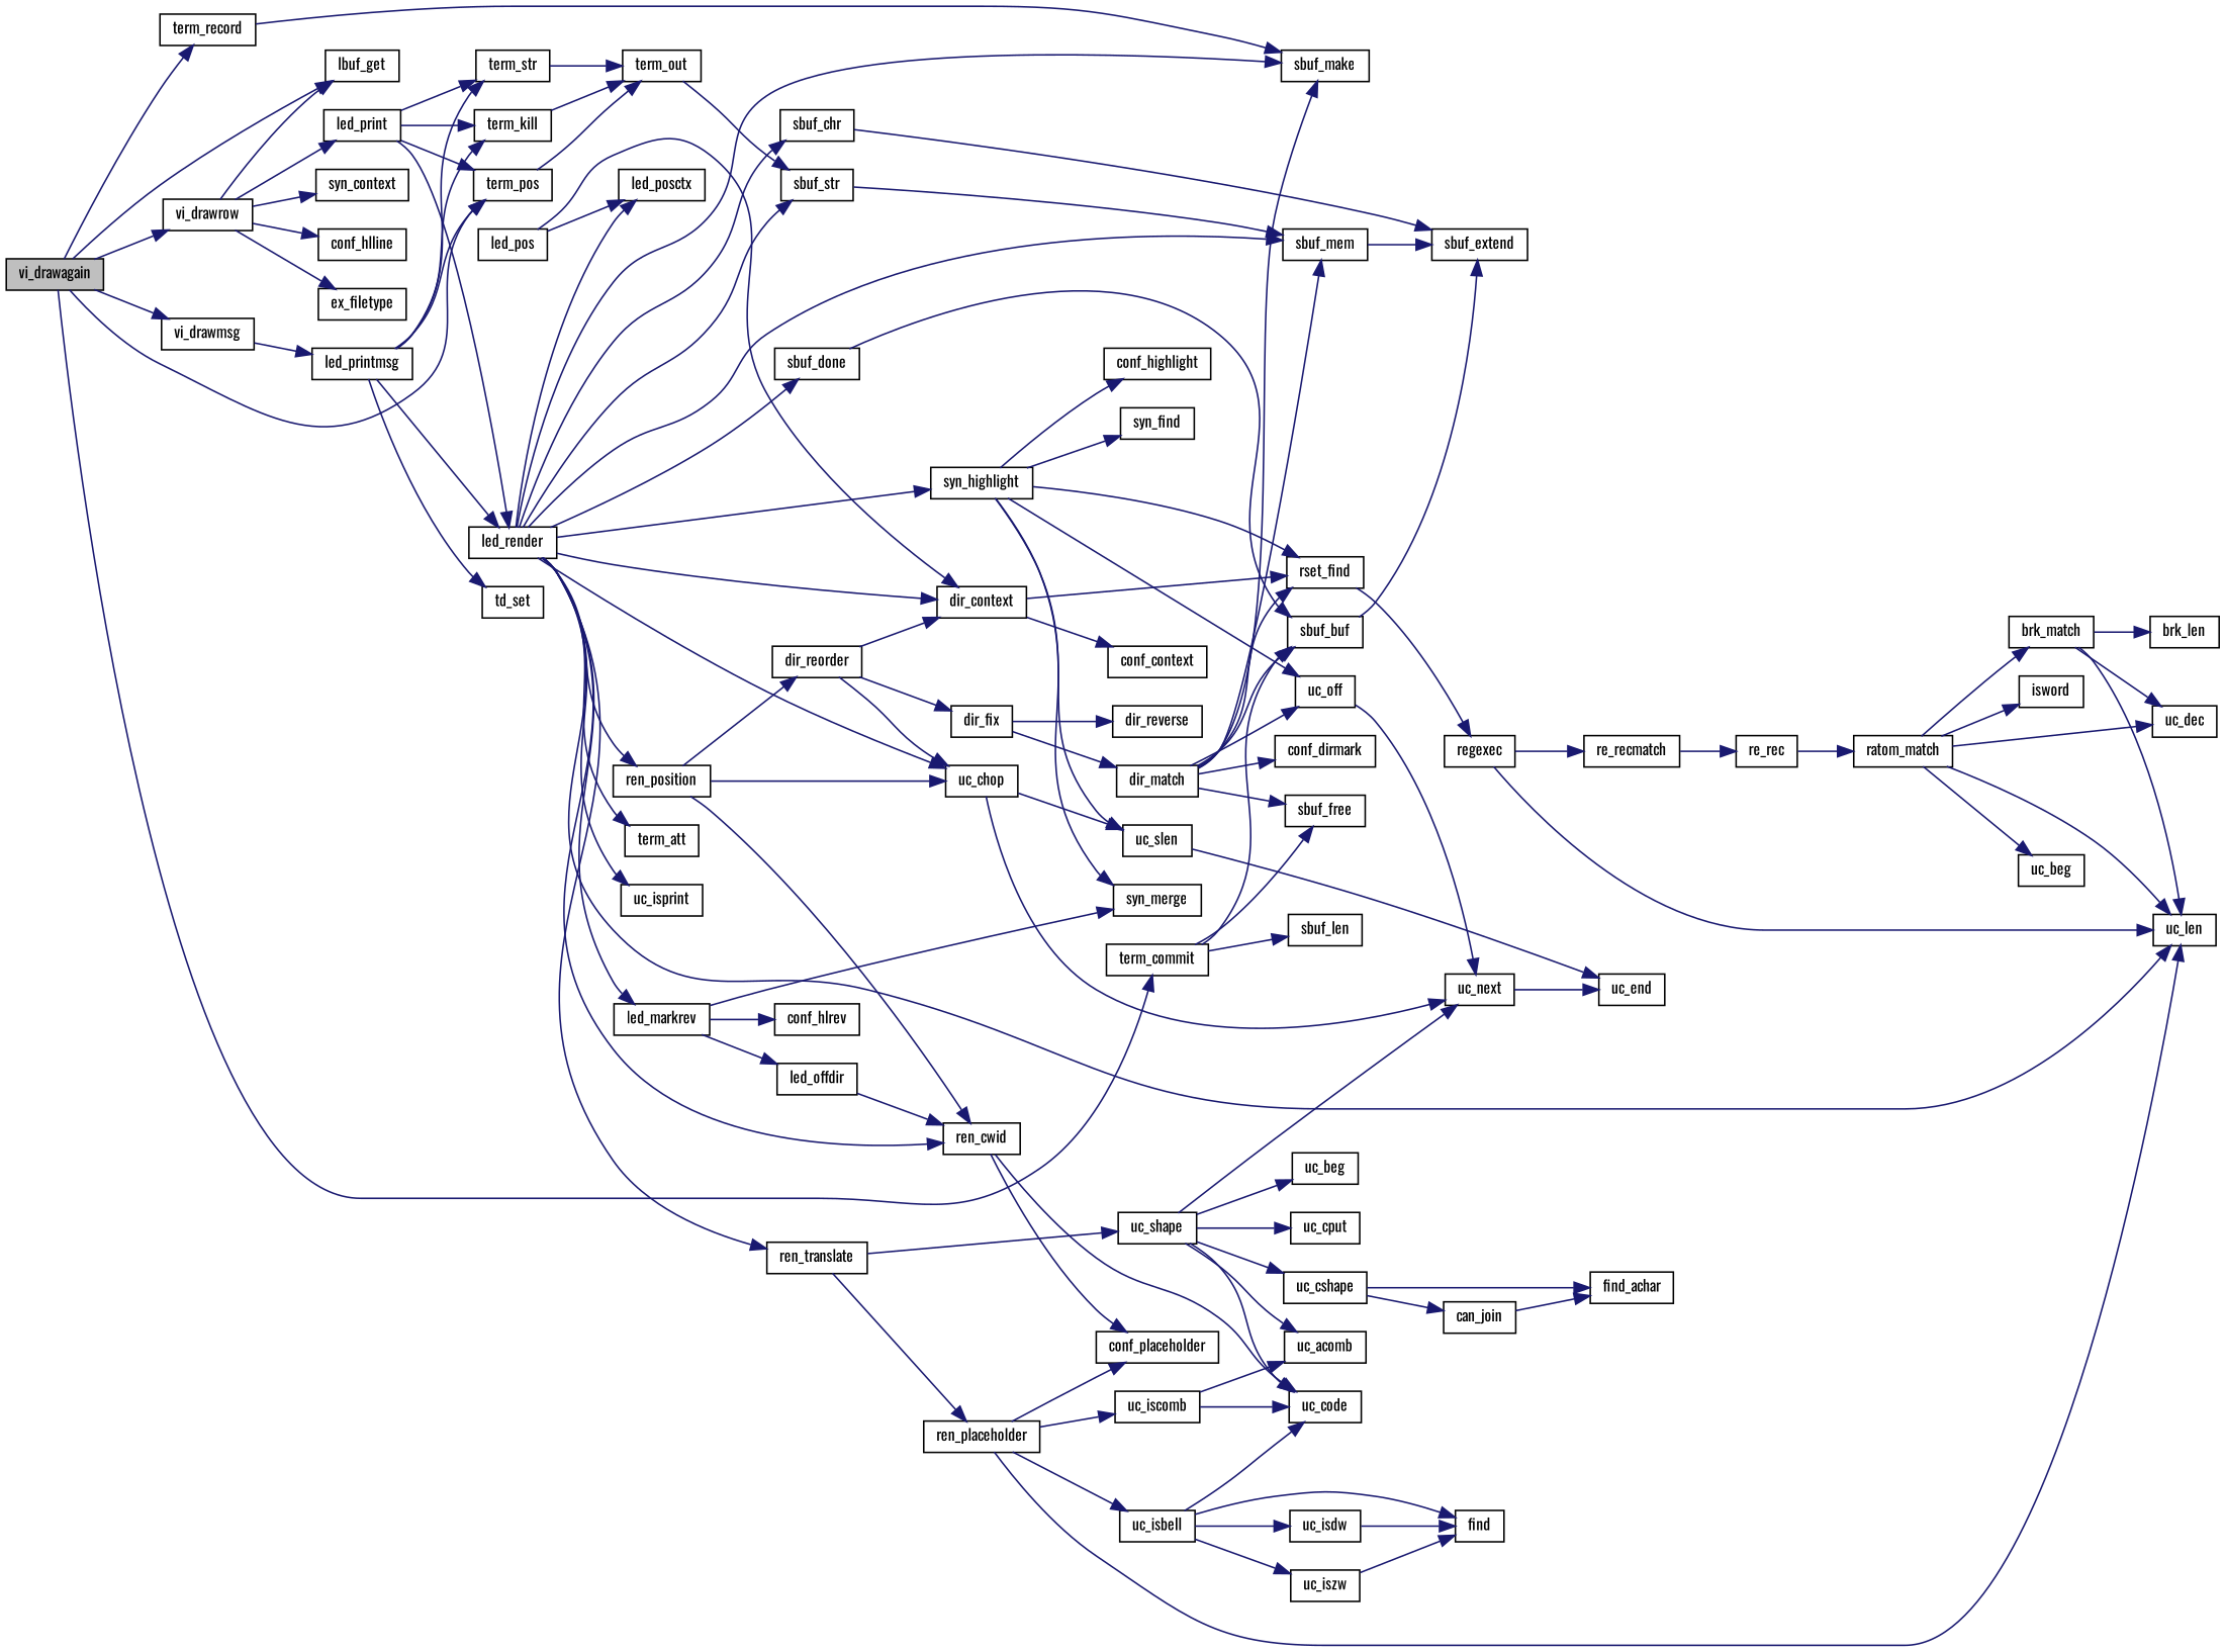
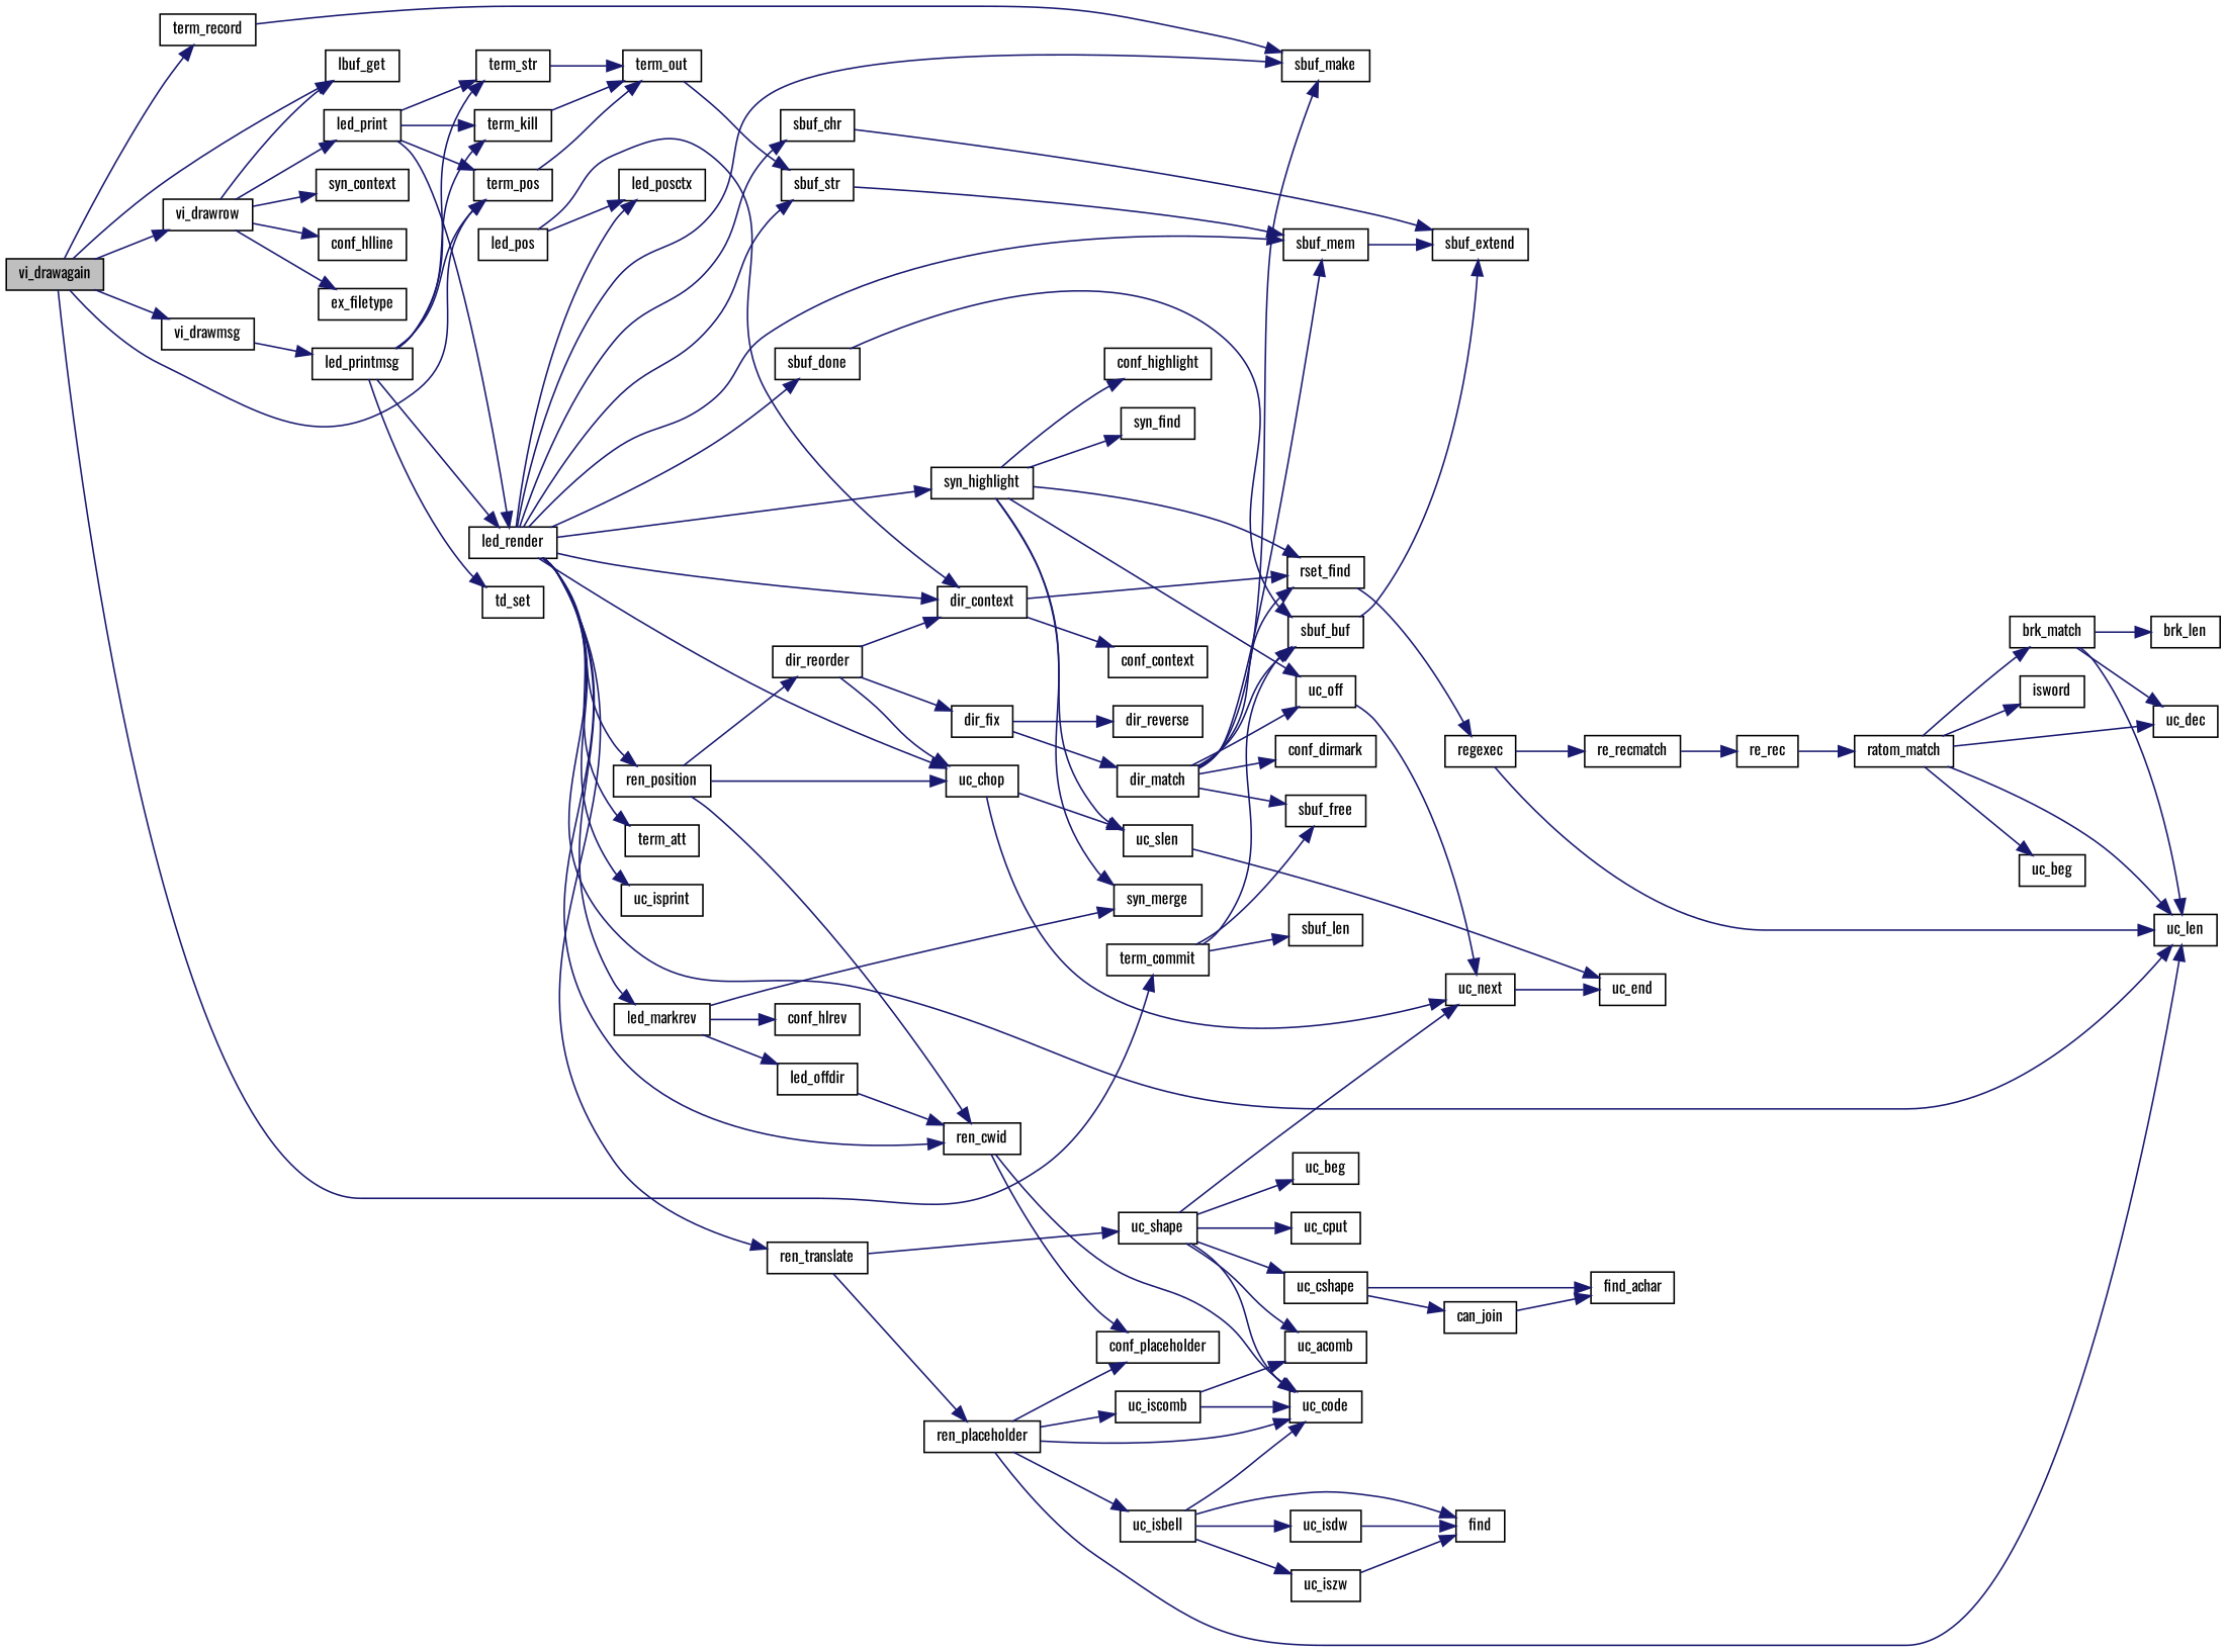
  digraph {
    fontname=Oswald
    rankdir=LR
    node [color=black fillcolor=white fontname=Oswald fontsize=10 shape=record style=filled]
    edge [color=midnightblue fontname=Oswald fontsize=10 labelfontname=Helvetica labelfontsize=10 style=solid]
    n1 [fillcolor=grey75 fontcolor=black height=0.2 label=vi_drawagain width=0.4]
    n2 [height=0.2 label=lbuf_get width=0.4]
    n3 [height=0.2 label=term_commit width=0.4]
    n4 [height=0.2 label=term_pos width=0.4]
    n5 [height=0.2 label=term_record width=0.4]
    n6 [height=0.2 label=vi_drawmsg width=0.4]
    n7 [height=0.2 label=vi_drawrow width=0.4]
    n8 [height=0.2 label=led_pos width=0.4]
    n9 [height=0.2 label=dir_context width=0.4]
    n10 [height=0.2 label=led_posctx width=0.4]
    n11 [height=0.2 label=sbuf_buf width=0.4]
    n12 [height=0.2 label=sbuf_free width=0.4]
    n13 [height=0.2 label=sbuf_len width=0.4]
    n14 [height=0.2 label=term_out width=0.4]
    n15 [height=0.2 label=sbuf_make width=0.4]
    n16 [height=0.2 label=led_printmsg width=0.4]
    n17 [height=0.2 label=conf_hlline width=0.4]
    n18 [height=0.2 label=ex_filetype width=0.4]
    n19 [height=0.2 label=led_print width=0.4]
    n20 [height=0.2 label=syn_context width=0.4]
    n21 [height=0.2 label=conf_context width=0.4]
    n22 [height=0.2 label=rset_find width=0.4]
    n23 [height=0.2 label=regexec width=0.4]
    n24 [height=0.2 label=re_recmatch width=0.4]
    n25 [height=0.2 label=uc_len width=0.4]
    n26 [height=0.2 label=re_rec width=0.4]
    n27 [height=0.2 label=ratom_match width=0.4]
    n28 [height=0.2 label=brk_match width=0.4]
    n29 [height=0.2 label=uc_dec width=0.4]
    n30 [height=0.2 label=isword width=0.4]
    n31 [height=0.2 label=uc_beg width=0.4]
    n32 [height=0.2 label=brk_len width=0.4]
    n33 [height=0.2 label=sbuf_extend width=0.4]
    n34 [height=0.2 label=sbuf_str width=0.4]
    n35 [height=0.2 label=sbuf_mem width=0.4]
    n36 [height=0.2 label=led_render width=0.4]
    n37 [height=0.2 label=td_set width=0.4]
    n38 [height=0.2 label=term_kill width=0.4]
    n39 [height=0.2 label=term_str width=0.4]
    n40 [height=0.2 label=led_markrev width=0.4]
    n41 [height=0.2 label=ren_cwid width=0.4]
    n42 [height=0.2 label=ren_position width=0.4]
    n43 [height=0.2 label=uc_chop width=0.4]
    n44 [height=0.2 label=ren_translate width=0.4]
    n45 [height=0.2 label=sbuf_chr width=0.4]
    n46 [height=0.2 label=sbuf_done width=0.4]
    n47 [height=0.2 label=syn_highlight width=0.4]
    n48 [height=0.2 label=term_att width=0.4]
    n49 [height=0.2 label=uc_isprint width=0.4]
    n50 [height=0.2 label=conf_hlrev width=0.4]
    n51 [height=0.2 label=led_offdir width=0.4]
    n52 [height=0.2 label=syn_merge width=0.4]
    n53 [height=0.2 label=conf_placeholder width=0.4]
    n54 [height=0.2 label=uc_code width=0.4]
    n55 [height=0.2 label=dir_reorder width=0.4]
    n56 [height=0.2 label=uc_next width=0.4]
    n57 [height=0.2 label=uc_slen width=0.4]
    n58 [height=0.2 label=ren_placeholder width=0.4]
    n59 [height=0.2 label=uc_shape width=0.4]
    n60 [height=0.2 label=uc_off width=0.4]
    n61 [height=0.2 label=conf_highlight width=0.4]
    n62 [height=0.2 label=syn_find width=0.4]
    n63 [height=0.2 label=dir_fix width=0.4]
    n64 [height=0.2 label=dir_match width=0.4]
    n65 [height=0.2 label=dir_reverse width=0.4]
    n66 [height=0.2 label=conf_dirmark width=0.4]
    n67 [height=0.2 label=uc_end width=0.4]
    n68 [height=0.2 label=uc_isbell width=0.4]
    n69 [height=0.2 label=uc_iscomb width=0.4]
    n70 [height=0.2 label=uc_acomb width=0.4]
    n71 [height=0.2 label=uc_beg width=0.4]
    n72 [height=0.2 label=uc_cput width=0.4]
    n73 [height=0.2 label=uc_cshape width=0.4]
    n74 [height=0.2 label=find width=0.4]
    n75 [height=0.2 label=uc_isdw width=0.4]
    n76 [height=0.2 label=uc_iszw width=0.4]
    n77 [height=0.2 label=can_join width=0.4]
    n78 [height=0.2 label=find_achar width=0.4]
    n1 -> n2
    n1 -> n3
    n1 -> n4
    n1 -> n5
    n1 -> n6
    n1 -> n7
    n3 -> n11
    n3 -> n12
    n3 -> n13
    n4 -> n14
    n5 -> n15
    n6 -> n16
    n7 -> n2
    n7 -> n17
    n7 -> n18
    n7 -> n19
    n7 -> n20
    n8 -> n9
    n8 -> n10
    n9 -> n21
    n9 -> n22
    n11 -> n33
    n14 -> n34
    n16 -> n4
    n16 -> n36
    n16 -> n37
    n16 -> n38
    n16 -> n39
    n19 -> n4
    n19 -> n36
    n19 -> n38
    n19 -> n39
    n22 -> n23
    n23 -> n24
    n23 -> n25
    n24 -> n26
    n26 -> n27
    n27 -> n25
    n27 -> n28
    n27 -> n29
    n27 -> n30
    n27 -> n31
    n28 -> n25
    n28 -> n29
    n28 -> n32
    n34 -> n35
    n35 -> n33
    n36 -> n9
    n36 -> n10
    n36 -> n15
    n36 -> n25
    n36 -> n34
    n36 -> n35
    n36 -> n40
    n36 -> n41
    n36 -> n42
    n36 -> n43
    n36 -> n44
    n36 -> n45
    n36 -> n46
    n36 -> n47
    n36 -> n48
    n36 -> n49
    n38 -> n14
    n39 -> n14
    n40 -> n50
    n40 -> n51
    n40 -> n52
    n41 -> n53
    n41 -> n54
    n42 -> n41
    n42 -> n43
    n42 -> n55
    n43 -> n56
    n43 -> n57
    n44 -> n58
    n44 -> n59
    n45 -> n33
    n46 -> n11
    n47 -> n22
    n47 -> n52
    n47 -> n57
    n47 -> n60
    n47 -> n61
    n47 -> n62
    n51 -> n41
    n55 -> n9
    n55 -> n43
    n55 -> n63
    n56 -> n67
    n57 -> n67
    n58 -> n25
    n58 -> n53
+   n58 -> n54
    n58 -> n68
    n58 -> n69
    n59 -> n54
    n59 -> n56
    n59 -> n70
    n59 -> n71
    n59 -> n72
    n59 -> n73
    n60 -> n56
    n63 -> n64
    n63 -> n65
    n64 -> n11
    n64 -> n12
    n64 -> n15
    n64 -> n22
    n64 -> n35
    n64 -> n60
    n64 -> n66
    n68 -> n54
    n68 -> n74
    n68 -> n75
    n68 -> n76
    n69 -> n54
    n69 -> n70
    n73 -> n77
    n73 -> n78
    n75 -> n74
    n76 -> n74
    n77 -> n78
  }
